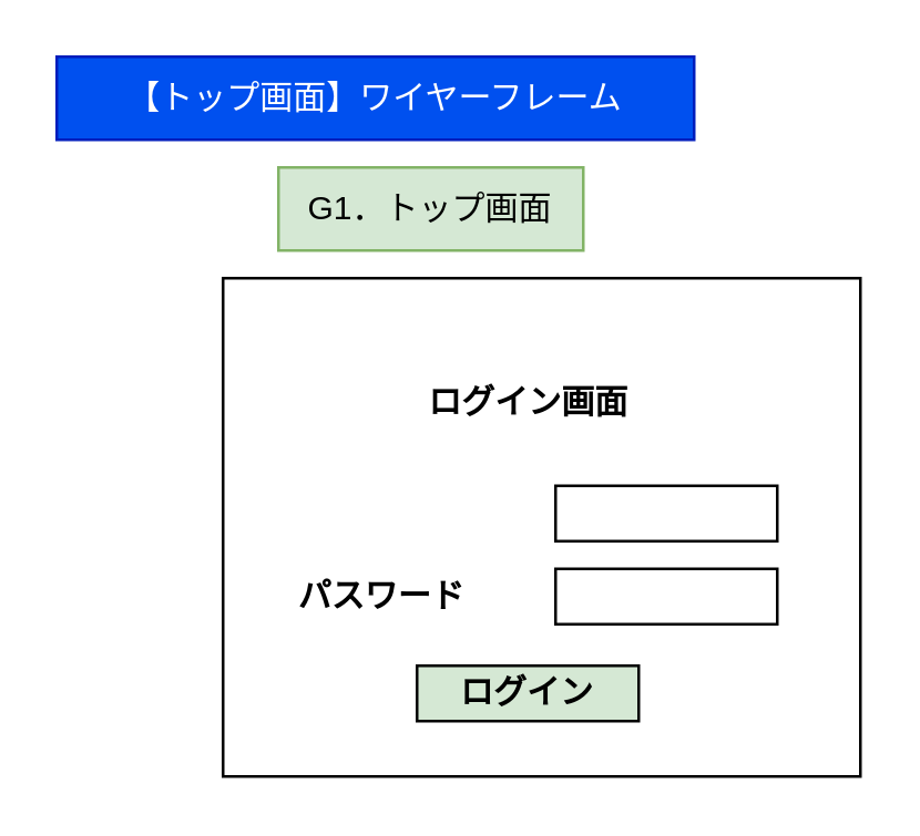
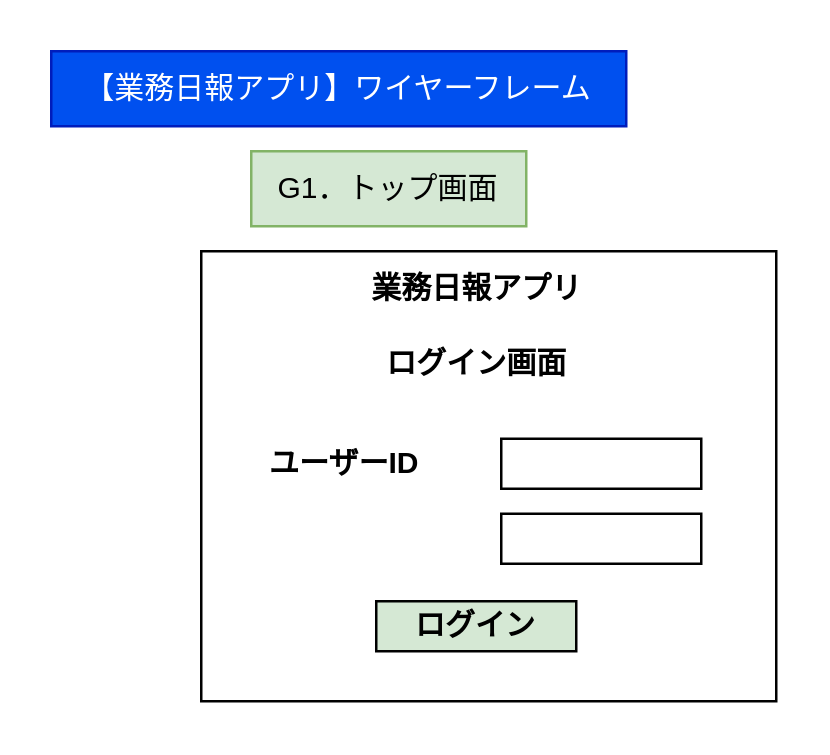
  <mxCell id="0" />
  <mxCell id="1" parent="0" />
- <mxCell id="2" value="【トップ画面】ワイヤーフレーム" style="text;html=1;align=center;verticalAlign=middle;whiteSpace=wrap;rounded=0;fillColor=#0050ef;fontColor=#ffffff;strokeColor=#001DBC;" parent="1" vertex="1"><mxGeometry width="230" height="30" as="geometry" x="20" y="20" /></mxCell>
+ <mxCell id="2" value="【業務日報アプリ】ワイヤーフレーム" style="text;html=1;align=center;verticalAlign=middle;whiteSpace=wrap;rounded=0;fillColor=#0050ef;fontColor=#ffffff;strokeColor=#001DBC;" parent="1" vertex="1"><mxGeometry width="230" height="30" as="geometry" x="20" y="20" /></mxCell>
  <mxCell id="3" value="" style="rounded=0;whiteSpace=wrap;html=1;" parent="1" vertex="1"><mxGeometry x="80" y="100" width="230" height="180" as="geometry" /></mxCell>
  <mxCell id="4" value="G1．トップ画面" style="text;html=1;align=center;verticalAlign=middle;whiteSpace=wrap;rounded=0;fillColor=#d5e8d4;strokeColor=#82b366;" parent="1" vertex="1"><mxGeometry x="100" y="60" width="110" height="30" as="geometry" /></mxCell>
+ <mxCell id="5" value="業務日報アプリ" style="text;html=1;align=center;verticalAlign=middle;whiteSpace=wrap;rounded=0;fontStyle=1" parent="1" vertex="1"><mxGeometry x="127.5" y="100" width="125" height="30" as="geometry" /></mxCell>
  <mxCell id="6" value="ログイン画面" style="text;html=1;align=center;verticalAlign=middle;whiteSpace=wrap;rounded=0;fontStyle=1" parent="1" vertex="1"><mxGeometry x="127.5" y="130" width="125" height="30" as="geometry" /></mxCell>
- <mxCell id="8" value="パスワード" style="text;html=1;align=center;verticalAlign=middle;whiteSpace=wrap;rounded=0;fontStyle=1" parent="1" vertex="1"><mxGeometry x="90" y="200" width="95" height="30" as="geometry" /></mxCell>
+ <mxCell id="7" value="ユーザーID" style="text;html=1;align=center;verticalAlign=middle;whiteSpace=wrap;rounded=0;fontStyle=1" parent="1" vertex="1"><mxGeometry x="90" y="170" width="95" height="30" as="geometry" /></mxCell>
  <mxCell id="9" value="" style="rounded=0;whiteSpace=wrap;html=1;" parent="1" vertex="1"><mxGeometry x="200" y="175" width="80" height="20" as="geometry" /></mxCell>
  <mxCell id="10" value="" style="rounded=0;whiteSpace=wrap;html=1;" parent="1" vertex="1"><mxGeometry x="200" y="205" width="80" height="20" as="geometry" /></mxCell>
  <mxCell id="11" value="ログイン" style="rounded=0;whiteSpace=wrap;html=1;fontStyle=1;fillColor=#d5e8d4;" parent="1" vertex="1"><mxGeometry x="150" y="240" width="80" height="20" as="geometry" /></mxCell>
